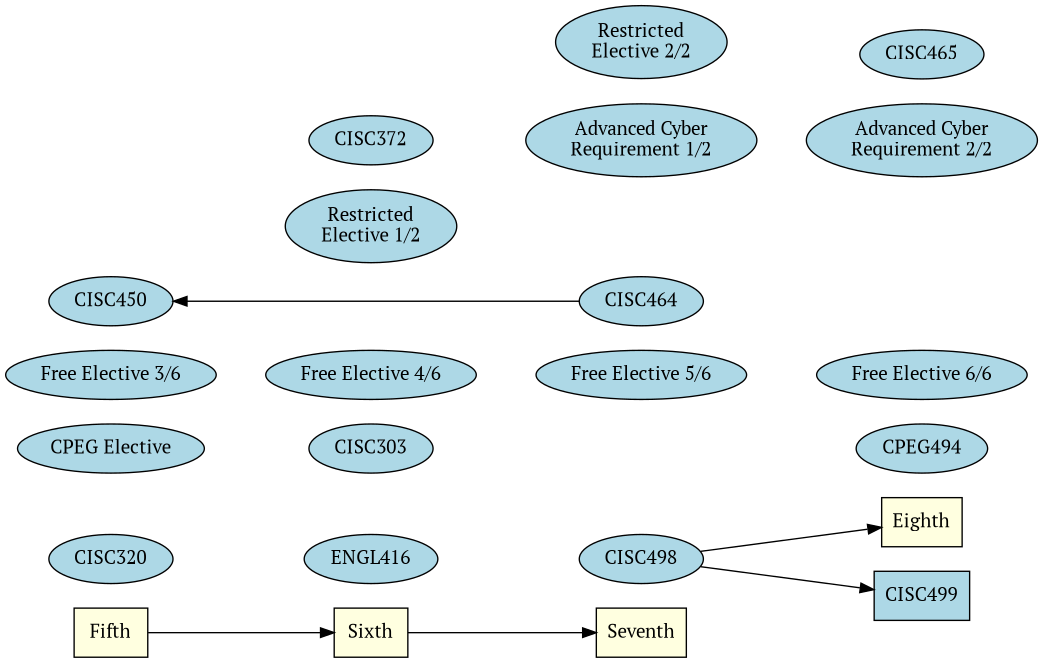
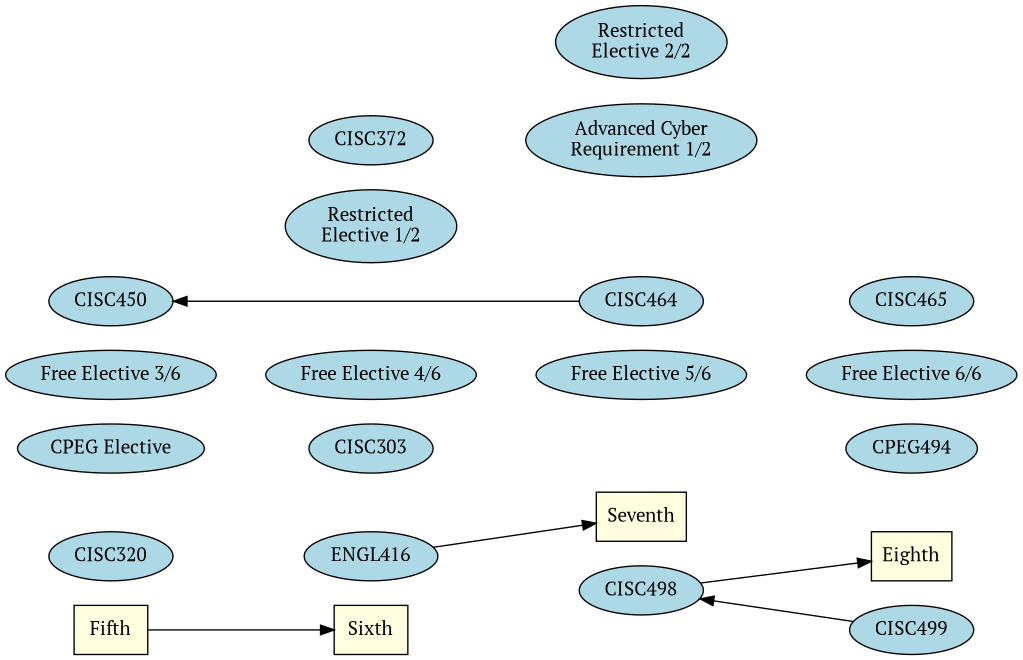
  digraph {
    fontname="PT Serif"
    rankdir=LR
    node [fillcolor=lightblue fontname="PT Serif" style=filled]
    edge [fontname="PT Serif" style=invis]
    Fifth [fillcolor=lightyellow shape=box]
    CISC320
    n3 [label="CPEG Elective"]
    "Free Elective 3/6"
    CISC450
    Sixth [fillcolor=lightyellow shape=box]
    n7 [label=ENGL416]
    "Restricted\nElective 1/2"
    "Free Elective 4/6"
    CISC303
    CISC372
    Seventh [fillcolor=lightyellow shape=box]
    CISC498
    "Advanced Cyber\nRequirement 1/2"
    "Free Elective 5/6"
    "Restricted\nElective 2/2"
    CISC464
    Eighth [fillcolor=lightyellow shape=box]
-   CISC499 [shape=box]
+   CISC499
    CISC465
    CPEG494
-   "Advanced Cyber\nRequirement 2/2"
    "Free Elective 6/6"
    subgraph sub_1 {
      rank=same
      Fifth
      CISC320
      n3
      "Free Elective 3/6"
      CISC450
    }
    subgraph sub_2 {
      rank=same
      Sixth
      n7
      "Restricted\nElective 1/2"
      "Free Elective 4/6"
      CISC303
      CISC372
    }
    subgraph sub_3 {
      rank=same
      Seventh
      CISC498
      "Advanced Cyber\nRequirement 1/2"
      "Free Elective 5/6"
      "Restricted\nElective 2/2"
      CISC464
    }
    subgraph sub_4 {
      rank=same
      Eighth
      CISC499
      CISC465
      CPEG494
-     "Advanced Cyber\nRequirement 2/2"
      "Free Elective 6/6"
    }
    Fifth -> Sixth [style=""]
    CISC320 -> n7
    n3 -> CISC303
    "Free Elective 3/6" -> "Free Elective 4/6"
-   Sixth -> Seventh [style=""]
+   n7 -> Seventh [style=""]
    n7 -> CISC498
    "Free Elective 4/6" -> "Free Elective 5/6"
    CISC303 -> CPEG494
    CISC372 -> "Advanced Cyber\nRequirement 1/2"
    CISC498 -> Eighth [style=""]
-   CISC498 -> CISC499 [style=""]
-   "Advanced Cyber\nRequirement 1/2" -> "Advanced Cyber\nRequirement 2/2"
+   CISC499 -> CISC498 [style=""]
    "Free Elective 5/6" -> "Free Elective 6/6"
    CISC464 -> CISC450 [style=""]
  }
